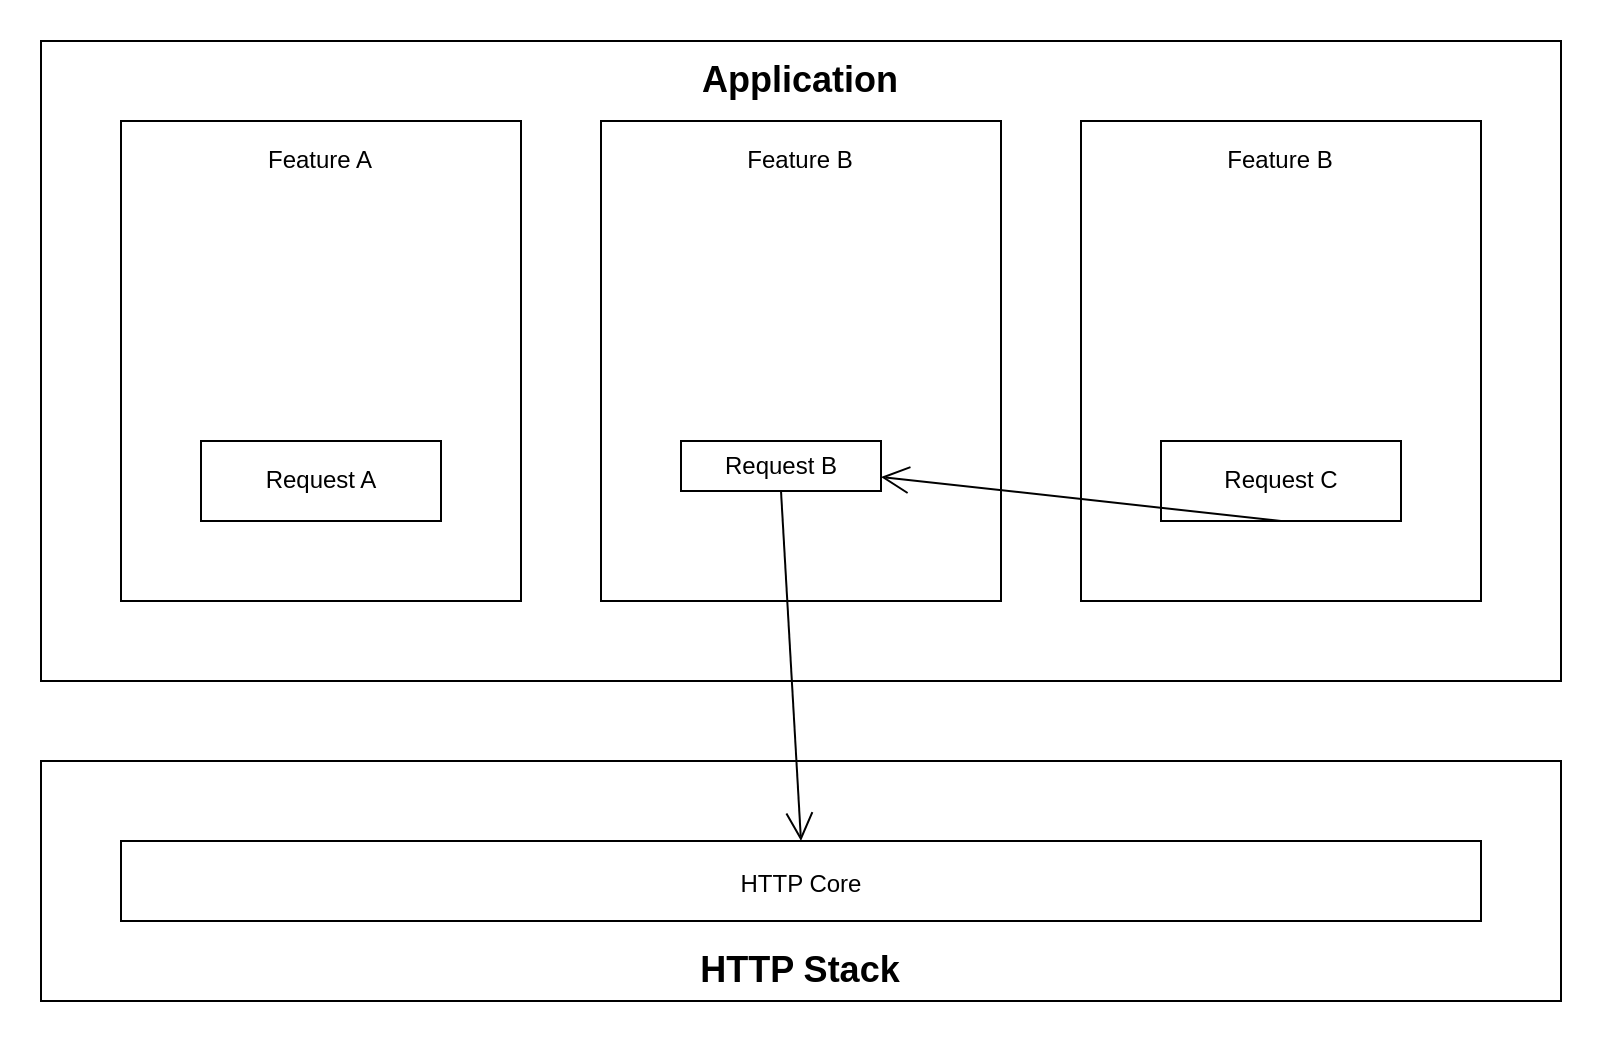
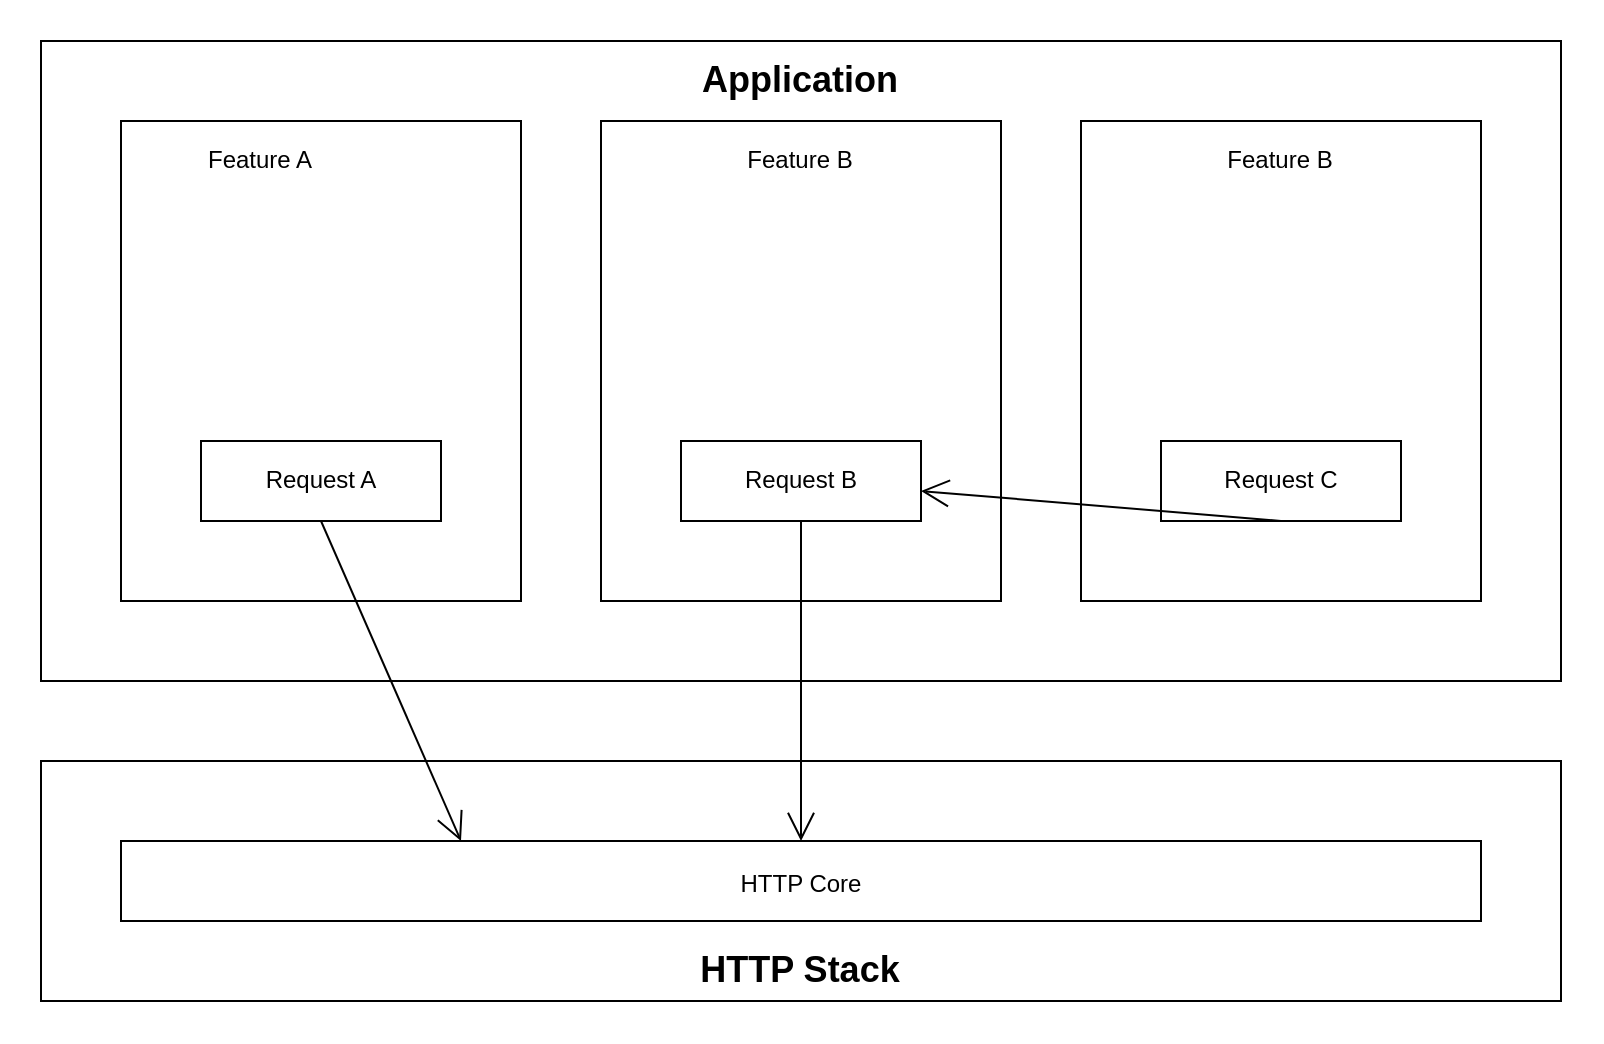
  <mxCell id="0" />
  <mxCell id="1" parent="0" />
  <mxCell id="2" value="" style="rounded=0;whiteSpace=wrap;html=1;fontSize=18;" vertex="1" parent="1"><mxGeometry x="20" y="380" width="760" height="120" as="geometry" /></mxCell>
  <mxCell id="3" value="" style="rounded=0;whiteSpace=wrap;html=1;" vertex="1" parent="1"><mxGeometry x="20" y="20" width="760" height="320" as="geometry" /></mxCell>
  <mxCell id="4" value="" style="rounded=0;whiteSpace=wrap;html=1;" vertex="1" parent="1"><mxGeometry x="60" y="60" width="200" height="240" as="geometry" /></mxCell>
  <mxCell id="5" value="Request A" style="html=1;" vertex="1" parent="1"><mxGeometry x="100" y="220" width="120" height="40" as="geometry" /></mxCell>
- <mxCell id="6" value="Feature A" style="text;html=1;strokeColor=none;fillColor=none;align=center;verticalAlign=middle;whiteSpace=wrap;rounded=0;autosize=1;" vertex="1" parent="1"><mxGeometry x="125" y="70" width="70" height="20" as="geometry" /></mxCell>
+ <mxCell id="6" value="Feature A" style="text;html=1;strokeColor=none;fillColor=none;align=center;verticalAlign=middle;whiteSpace=wrap;rounded=0;autosize=1;" vertex="1" parent="1"><mxGeometry x="95" y="70" width="70" height="20" as="geometry" /></mxCell>
  <mxCell id="7" value="" style="rounded=0;whiteSpace=wrap;html=1;" vertex="1" parent="1"><mxGeometry x="300" y="60" width="200" height="240" as="geometry" /></mxCell>
  <mxCell id="8" value="Feature B" style="text;html=1;strokeColor=none;fillColor=none;align=center;verticalAlign=middle;whiteSpace=wrap;rounded=0;autosize=1;" vertex="1" parent="1"><mxGeometry x="365" y="70" width="70" height="20" as="geometry" /></mxCell>
- <mxCell id="9" value="Request B" style="html=1;" vertex="1" parent="1"><mxGeometry x="340" y="220" width="100" height="25" as="geometry" /></mxCell>
+ <mxCell id="9" value="Request B" style="html=1;" vertex="1" parent="1"><mxGeometry x="340" y="220" width="120" height="40" as="geometry" /></mxCell>
  <mxCell id="10" value="" style="rounded=0;whiteSpace=wrap;html=1;" vertex="1" parent="1"><mxGeometry x="540" y="60" width="200" height="240" as="geometry" /></mxCell>
  <mxCell id="11" value="Request C" style="html=1;" vertex="1" parent="1"><mxGeometry x="580" y="220" width="120" height="40" as="geometry" /></mxCell>
  <mxCell id="12" value="Feature B" style="text;html=1;strokeColor=none;fillColor=none;align=center;verticalAlign=middle;whiteSpace=wrap;rounded=0;autosize=1;" vertex="1" parent="1"><mxGeometry x="605" y="70" width="70" height="20" as="geometry" /></mxCell>
  <mxCell id="13" value="Application" style="text;html=1;strokeColor=none;fillColor=none;align=center;verticalAlign=middle;whiteSpace=wrap;rounded=0;autosize=1;fontStyle=1;fontSize=18;" vertex="1" parent="1"><mxGeometry x="345" y="25" width="110" height="30" as="geometry" /></mxCell>
  <mxCell id="14" value="&lt;font style=&quot;font-size: 12px&quot;&gt;HTTP Core&lt;/font&gt;" style="html=1;fontSize=18;" vertex="1" parent="1"><mxGeometry x="60" y="420" width="680" height="40" as="geometry" /></mxCell>
  <mxCell id="15" value="HTTP Stack" style="text;html=1;strokeColor=none;fillColor=none;align=center;verticalAlign=middle;whiteSpace=wrap;rounded=0;fontSize=18;fontStyle=1;autosize=1;" vertex="1" parent="1"><mxGeometry x="340" y="470" width="120" height="30" as="geometry" /></mxCell>
+ <mxCell id="16" value="" style="endArrow=open;endFill=1;endSize=12;html=1;fontSize=18;exitX=0.5;exitY=1;exitDx=0;exitDy=0;entryX=0.25;entryY=0;entryDx=0;entryDy=0;" edge="1" parent="1" source="5" target="14"><mxGeometry width="160" relative="1" as="geometry"><mxPoint x="150" y="360" as="sourcePoint" /><mxPoint x="310" y="360" as="targetPoint" /></mxGeometry></mxCell>
  <mxCell id="17" value="" style="endArrow=open;endFill=1;endSize=12;html=1;fontSize=18;exitX=0.5;exitY=1;exitDx=0;exitDy=0;" edge="1" parent="1" source="11" target="9"><mxGeometry width="160" relative="1" as="geometry"><mxPoint x="260" y="360" as="sourcePoint" /><mxPoint x="420" y="360" as="targetPoint" /></mxGeometry></mxCell>
  <mxCell id="18" value="" style="endArrow=open;endFill=1;endSize=12;html=1;fontSize=18;exitX=0.5;exitY=1;exitDx=0;exitDy=0;entryX=0.5;entryY=0;entryDx=0;entryDy=0;" edge="1" parent="1" source="9" target="14"><mxGeometry width="160" relative="1" as="geometry"><mxPoint x="330" y="370" as="sourcePoint" /><mxPoint x="490" y="370" as="targetPoint" /></mxGeometry></mxCell>
